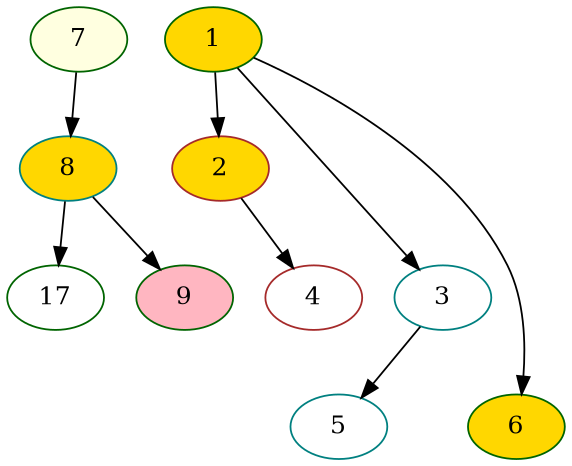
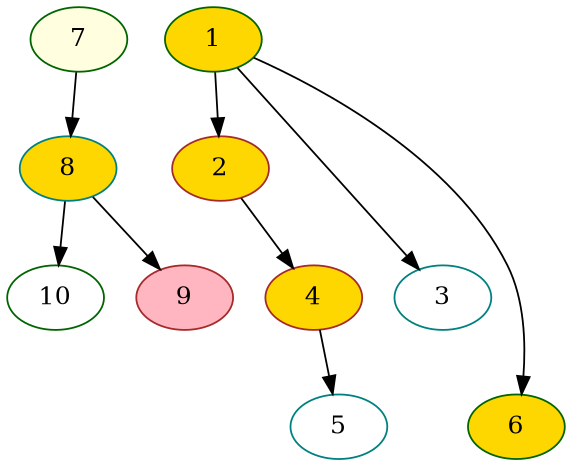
  strict digraph {
    node [color=darkgreen fillcolor=gold style=filled weight=0]
    edge [weight=0]
    7 [fillcolor=lightyellow]
    8 [color=teal]
-   10 [fillcolor=white label=17]
-   9 [fillcolor=lightpink]
+   10 [fillcolor=white]
+   9 [color=brown fillcolor=lightpink]
    2 [color=brown]
-   4 [color=brown fillcolor=white]
+   4 [color=brown]
    5 [color=teal fillcolor=white]
    3 [color=teal fillcolor=white]
    6
    1
    7 -> 8
    8 -> 10
    8 -> 9
    2 -> 4
-   3 -> 5
+   4 -> 5
    1 -> 2
    1 -> 3
    1 -> 6
  }
